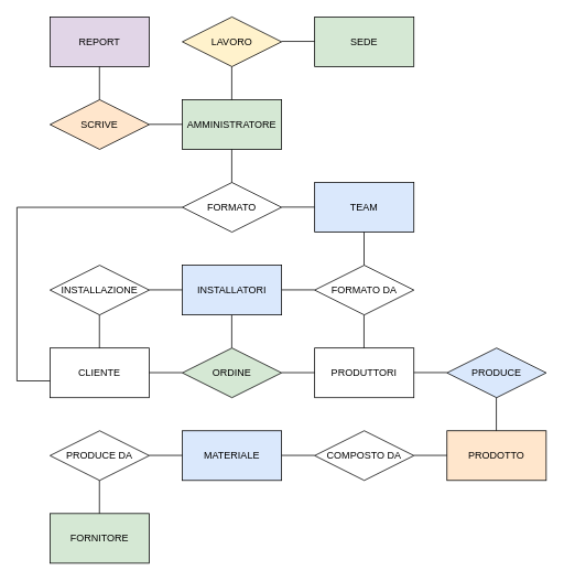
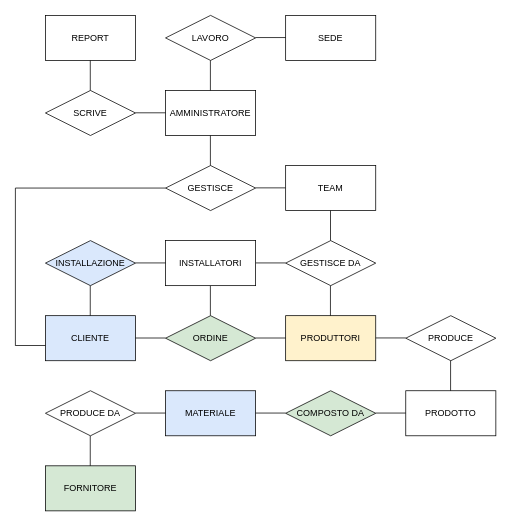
  <mxCell id="0" />
  <mxCell id="1" parent="0" />
- <mxCell id="2" value="AMMINISTRATORE" style="rounded=0;whiteSpace=wrap;html=1;fillColor=#d5e8d4;" vertex="1" parent="1"><mxGeometry x="220" y="120" width="120" height="60" as="geometry" /></mxCell>
- <mxCell id="3" value="LAVORO" style="rhombus;whiteSpace=wrap;html=1;fillColor=#fff2cc;" vertex="1" parent="1"><mxGeometry x="220" y="20" width="120" height="60" as="geometry" /></mxCell>
- <mxCell id="4" value="FORMATO DA" style="rhombus;whiteSpace=wrap;html=1;" vertex="1" parent="1"><mxGeometry x="380" y="320" width="120" height="60" as="geometry" /></mxCell>
- <mxCell id="5" value="FORMATO" style="rhombus;whiteSpace=wrap;html=1;" vertex="1" parent="1"><mxGeometry x="220" y="220" width="120" height="60" as="geometry" /></mxCell>
- <mxCell id="6" value="SCRIVE" style="rhombus;whiteSpace=wrap;html=1;fillColor=#ffe6cc;" vertex="1" parent="1"><mxGeometry x="60" y="120" width="120" height="60" as="geometry" /></mxCell>
- <mxCell id="7" value="SEDE" style="rounded=0;whiteSpace=wrap;html=1;fillColor=#d5e8d4;" vertex="1" parent="1"><mxGeometry x="380" y="20" width="120" height="60" as="geometry" /></mxCell>
- <mxCell id="8" value="REPORT" style="rounded=0;whiteSpace=wrap;html=1;fillColor=#e1d5e7;" vertex="1" parent="1"><mxGeometry x="60" y="20" width="120" height="60" as="geometry" /></mxCell>
+ <mxCell id="2" value="AMMINISTRATORE" style="rounded=0;whiteSpace=wrap;html=1;" vertex="1" parent="1"><mxGeometry x="220" y="120" width="120" height="60" as="geometry" /></mxCell>
+ <mxCell id="3" value="LAVORO" style="rhombus;whiteSpace=wrap;html=1;" vertex="1" parent="1"><mxGeometry x="220" y="20" width="120" height="60" as="geometry" /></mxCell>
+ <mxCell id="4" value="GESTISCE DA" style="rhombus;whiteSpace=wrap;html=1;" vertex="1" parent="1"><mxGeometry x="380" y="320" width="120" height="60" as="geometry" /></mxCell>
+ <mxCell id="5" value="GESTISCE" style="rhombus;whiteSpace=wrap;html=1;" vertex="1" parent="1"><mxGeometry x="220" y="220" width="120" height="60" as="geometry" /></mxCell>
+ <mxCell id="6" value="SCRIVE" style="rhombus;whiteSpace=wrap;html=1;" vertex="1" parent="1"><mxGeometry x="60" y="120" width="120" height="60" as="geometry" /></mxCell>
+ <mxCell id="7" value="SEDE" style="rounded=0;whiteSpace=wrap;html=1;" vertex="1" parent="1"><mxGeometry x="380" y="20" width="120" height="60" as="geometry" /></mxCell>
+ <mxCell id="8" value="REPORT" style="rounded=0;whiteSpace=wrap;html=1;" vertex="1" parent="1"><mxGeometry x="60" y="20" width="120" height="60" as="geometry" /></mxCell>
  <mxCell id="9" value="" style="endArrow=none;html=1;rounded=0;" edge="1" parent="1"><mxGeometry width="50" height="50" relative="1" as="geometry"><mxPoint x="340" y="249.75" as="sourcePoint" /><mxPoint x="380" y="249.75" as="targetPoint" /></mxGeometry></mxCell>
  <mxCell id="10" value="" style="endArrow=none;html=1;rounded=0;" edge="1" parent="1"><mxGeometry width="50" height="50" relative="1" as="geometry"><mxPoint x="279.74" y="420" as="sourcePoint" /><mxPoint x="279.74" y="380" as="targetPoint" /></mxGeometry></mxCell>
  <mxCell id="11" value="" style="endArrow=none;html=1;rounded=0;" edge="1" parent="1"><mxGeometry width="50" height="50" relative="1" as="geometry"><mxPoint x="180" y="149.76" as="sourcePoint" /><mxPoint x="220" y="149.76" as="targetPoint" /></mxGeometry></mxCell>
  <mxCell id="12" value="" style="endArrow=none;html=1;rounded=0;" edge="1" parent="1"><mxGeometry width="50" height="50" relative="1" as="geometry"><mxPoint x="119.76" y="120" as="sourcePoint" /><mxPoint x="119.76" y="80" as="targetPoint" /></mxGeometry></mxCell>
  <mxCell id="13" value="" style="endArrow=none;html=1;rounded=0;" edge="1" parent="1"><mxGeometry width="50" height="50" relative="1" as="geometry"><mxPoint x="279.76" y="120" as="sourcePoint" /><mxPoint x="279.76" y="80" as="targetPoint" /></mxGeometry></mxCell>
  <mxCell id="14" value="" style="endArrow=none;html=1;rounded=0;" edge="1" parent="1"><mxGeometry width="50" height="50" relative="1" as="geometry"><mxPoint x="340" y="49.52" as="sourcePoint" /><mxPoint x="380" y="49.52" as="targetPoint" /></mxGeometry></mxCell>
  <mxCell id="15" value="" style="endArrow=none;html=1;rounded=0;" edge="1" parent="1"><mxGeometry width="50" height="50" relative="1" as="geometry"><mxPoint x="279.76" y="220" as="sourcePoint" /><mxPoint x="279.76" y="180" as="targetPoint" /></mxGeometry></mxCell>
- <mxCell id="16" value="TEAM" style="rounded=0;whiteSpace=wrap;html=1;fillColor=#dae8fc;" vertex="1" parent="1"><mxGeometry x="380" y="220" width="120" height="60" as="geometry" /></mxCell>
+ <mxCell id="16" value="TEAM" style="rounded=0;whiteSpace=wrap;html=1;" vertex="1" parent="1"><mxGeometry x="380" y="220" width="120" height="60" as="geometry" /></mxCell>
  <mxCell id="17" value="" style="endArrow=none;html=1;rounded=0;" edge="1" parent="1"><mxGeometry width="50" height="50" relative="1" as="geometry"><mxPoint x="439.75" y="320" as="sourcePoint" /><mxPoint x="439.75" y="280" as="targetPoint" /></mxGeometry></mxCell>
  <mxCell id="18" value="" style="endArrow=none;html=1;rounded=0;" edge="1" parent="1"><mxGeometry width="50" height="50" relative="1" as="geometry"><mxPoint x="340" y="349.75" as="sourcePoint" /><mxPoint x="380" y="349.75" as="targetPoint" /></mxGeometry></mxCell>
- <mxCell id="19" value="INSTALLATORI" style="rounded=0;whiteSpace=wrap;html=1;fillColor=#dae8fc;" vertex="1" parent="1"><mxGeometry x="220" y="320" width="120" height="60" as="geometry" /></mxCell>
- <mxCell id="20" value="PRODUTTORI" style="rounded=0;whiteSpace=wrap;html=1;" vertex="1" parent="1"><mxGeometry x="380" y="420" width="120" height="60" as="geometry" /></mxCell>
+ <mxCell id="19" value="INSTALLATORI" style="rounded=0;whiteSpace=wrap;html=1;" vertex="1" parent="1"><mxGeometry x="220" y="320" width="120" height="60" as="geometry" /></mxCell>
+ <mxCell id="20" value="PRODUTTORI" style="rounded=0;whiteSpace=wrap;html=1;fillColor=#fff2cc;" vertex="1" parent="1"><mxGeometry x="380" y="420" width="120" height="60" as="geometry" /></mxCell>
  <mxCell id="21" value="ORDINE" style="rhombus;whiteSpace=wrap;html=1;fillColor=#d5e8d4;" vertex="1" parent="1"><mxGeometry x="220" y="420" width="120" height="60" as="geometry" /></mxCell>
  <mxCell id="22" value="" style="endArrow=none;html=1;rounded=0;" edge="1" parent="1"><mxGeometry width="50" height="50" relative="1" as="geometry"><mxPoint x="340" y="449.74" as="sourcePoint" /><mxPoint x="380" y="449.74" as="targetPoint" /></mxGeometry></mxCell>
- <mxCell id="23" value="CLIENTE" style="rounded=0;whiteSpace=wrap;html=1;" vertex="1" parent="1"><mxGeometry x="60" y="420" width="120" height="60" as="geometry" /></mxCell>
+ <mxCell id="23" value="CLIENTE" style="rounded=0;whiteSpace=wrap;html=1;fillColor=#dae8fc;" vertex="1" parent="1"><mxGeometry x="60" y="420" width="120" height="60" as="geometry" /></mxCell>
  <mxCell id="24" value="" style="endArrow=none;html=1;rounded=0;exitX=0.5;exitY=0;exitDx=0;exitDy=0;" edge="1" parent="1"><mxGeometry width="50" height="50" relative="1" as="geometry"><mxPoint x="20" y="460" as="sourcePoint" /><mxPoint x="20" y="250" as="targetPoint" /></mxGeometry></mxCell>
  <mxCell id="25" value="" style="endArrow=none;html=1;rounded=0;entryX=0;entryY=0.5;entryDx=0;entryDy=0;" edge="1" parent="1" target="5"><mxGeometry width="50" height="50" relative="1" as="geometry"><mxPoint x="20" y="250" as="sourcePoint" /><mxPoint x="330" y="360" as="targetPoint" /></mxGeometry></mxCell>
  <mxCell id="26" value="" style="endArrow=none;html=1;rounded=0;" edge="1" parent="1"><mxGeometry width="50" height="50" relative="1" as="geometry"><mxPoint x="180" y="449.74" as="sourcePoint" /><mxPoint x="220" y="449.74" as="targetPoint" /></mxGeometry></mxCell>
  <mxCell id="27" value="" style="endArrow=none;html=1;rounded=0;" edge="1" parent="1"><mxGeometry width="50" height="50" relative="1" as="geometry"><mxPoint x="500" y="449.67" as="sourcePoint" /><mxPoint x="540" y="449.67" as="targetPoint" /></mxGeometry></mxCell>
- <mxCell id="28" value="PRODUCE" style="rhombus;whiteSpace=wrap;html=1;fillColor=#dae8fc;" vertex="1" parent="1"><mxGeometry x="540" y="420" width="120" height="60" as="geometry" /></mxCell>
- <mxCell id="29" value="PRODOTTO" style="rounded=0;whiteSpace=wrap;html=1;fillColor=#ffe6cc;" vertex="1" parent="1"><mxGeometry x="540" y="520" width="120" height="60" as="geometry" /></mxCell>
+ <mxCell id="28" value="PRODUCE" style="rhombus;whiteSpace=wrap;html=1;" vertex="1" parent="1"><mxGeometry x="540" y="420" width="120" height="60" as="geometry" /></mxCell>
+ <mxCell id="29" value="PRODOTTO" style="rounded=0;whiteSpace=wrap;html=1;" vertex="1" parent="1"><mxGeometry x="540" y="520" width="120" height="60" as="geometry" /></mxCell>
  <mxCell id="30" value="" style="endArrow=none;html=1;rounded=0;" edge="1" parent="1"><mxGeometry width="50" height="50" relative="1" as="geometry"><mxPoint x="599.71" y="520" as="sourcePoint" /><mxPoint x="599.71" y="480" as="targetPoint" /></mxGeometry></mxCell>
- <mxCell id="31" value="COMPOSTO DA" style="rhombus;whiteSpace=wrap;html=1;" vertex="1" parent="1"><mxGeometry x="380" y="520" width="120" height="60" as="geometry" /></mxCell>
+ <mxCell id="31" value="COMPOSTO DA" style="rhombus;whiteSpace=wrap;html=1;fillColor=#d5e8d4;" vertex="1" parent="1"><mxGeometry x="380" y="520" width="120" height="60" as="geometry" /></mxCell>
  <mxCell id="32" value="MATERIALE" style="rounded=0;whiteSpace=wrap;html=1;fillColor=#dae8fc;" vertex="1" parent="1"><mxGeometry x="220" y="520" width="120" height="60" as="geometry" /></mxCell>
  <mxCell id="33" value="PRODUCE DA" style="rhombus;whiteSpace=wrap;html=1;" vertex="1" parent="1"><mxGeometry x="60" y="520" width="120" height="60" as="geometry" /></mxCell>
  <mxCell id="34" value="FORNITORE" style="rounded=0;whiteSpace=wrap;html=1;fillColor=#d5e8d4;" vertex="1" parent="1"><mxGeometry x="60" y="620" width="120" height="60" as="geometry" /></mxCell>
  <mxCell id="35" value="" style="endArrow=none;html=1;rounded=0;" edge="1" parent="1"><mxGeometry width="50" height="50" relative="1" as="geometry"><mxPoint x="180" y="549.71" as="sourcePoint" /><mxPoint x="220" y="549.71" as="targetPoint" /></mxGeometry></mxCell>
  <mxCell id="36" value="" style="endArrow=none;html=1;rounded=0;" edge="1" parent="1"><mxGeometry width="50" height="50" relative="1" as="geometry"><mxPoint x="340" y="549.71" as="sourcePoint" /><mxPoint x="380" y="549.71" as="targetPoint" /></mxGeometry></mxCell>
  <mxCell id="37" value="" style="endArrow=none;html=1;rounded=0;" edge="1" parent="1"><mxGeometry width="50" height="50" relative="1" as="geometry"><mxPoint x="500" y="549.71" as="sourcePoint" /><mxPoint x="540" y="549.71" as="targetPoint" /></mxGeometry></mxCell>
  <mxCell id="38" value="" style="endArrow=none;html=1;rounded=0;" edge="1" parent="1"><mxGeometry width="50" height="50" relative="1" as="geometry"><mxPoint x="119.71" y="620" as="sourcePoint" /><mxPoint x="119.71" y="580" as="targetPoint" /></mxGeometry></mxCell>
  <mxCell id="39" value="" style="endArrow=none;html=1;rounded=0;" edge="1" parent="1"><mxGeometry width="50" height="50" relative="1" as="geometry"><mxPoint x="439.67" y="420" as="sourcePoint" /><mxPoint x="439.67" y="380" as="targetPoint" /></mxGeometry></mxCell>
- <mxCell id="40" value="INSTALLAZIONE" style="rhombus;whiteSpace=wrap;html=1;" vertex="1" parent="1"><mxGeometry x="60" y="320" width="120" height="60" as="geometry" /></mxCell>
+ <mxCell id="40" value="INSTALLAZIONE" style="rhombus;whiteSpace=wrap;html=1;fillColor=#dae8fc;" vertex="1" parent="1"><mxGeometry x="60" y="320" width="120" height="60" as="geometry" /></mxCell>
  <mxCell id="41" value="" style="endArrow=none;html=1;rounded=0;" edge="1" parent="1"><mxGeometry width="50" height="50" relative="1" as="geometry"><mxPoint x="180" y="349.73" as="sourcePoint" /><mxPoint x="220" y="349.73" as="targetPoint" /></mxGeometry></mxCell>
  <mxCell id="42" value="" style="endArrow=none;html=1;rounded=0;" edge="1" parent="1"><mxGeometry width="50" height="50" relative="1" as="geometry"><mxPoint x="20" y="459.74" as="sourcePoint" /><mxPoint x="60" y="459.74" as="targetPoint" /></mxGeometry></mxCell>
  <mxCell id="43" value="" style="endArrow=none;html=1;rounded=0;" edge="1" parent="1"><mxGeometry width="50" height="50" relative="1" as="geometry"><mxPoint x="119.73" y="420" as="sourcePoint" /><mxPoint x="119.73" y="380" as="targetPoint" /></mxGeometry></mxCell>
